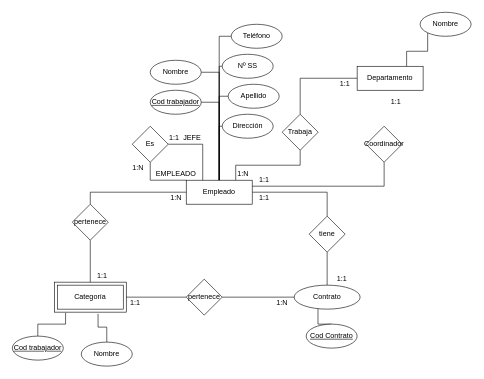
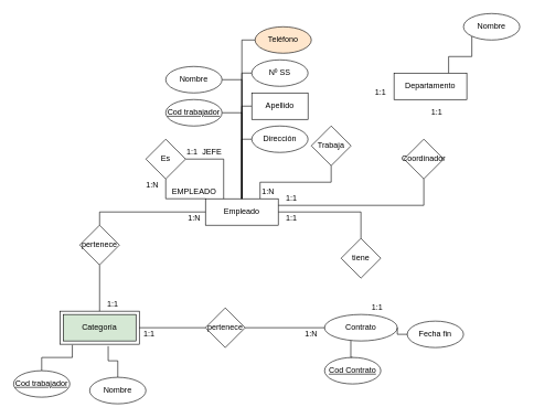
  <mxCell id="0" />
  <mxCell id="1" parent="0" />
  <mxCell id="2" style="edgeStyle=orthogonalEdgeStyle;rounded=0;orthogonalLoop=1;jettySize=auto;html=1;exitX=0;exitY=0.5;exitDx=0;exitDy=0;entryX=0.5;entryY=0;entryDx=0;entryDy=0;endArrow=none;endFill=0;" edge="1" parent="1" source="3" target="11"><mxGeometry relative="1" as="geometry"><Array as="points"><mxPoint x="365" y="110" /></Array></mxGeometry></mxCell>
- <mxCell id="3" value="Nº SS" style="ellipse;whiteSpace=wrap;html=1;" vertex="1" parent="1"><mxGeometry x="370" y="90" width="85" height="40" as="geometry" /></mxCell>
+ <mxCell id="3" value="Nº SS" style="ellipse;whiteSpace=wrap;html=1;" vertex="1" parent="1"><mxGeometry x="380" y="90" width="85" height="40" as="geometry" /></mxCell>
  <mxCell id="4" style="edgeStyle=orthogonalEdgeStyle;rounded=0;orthogonalLoop=1;jettySize=auto;html=1;exitX=1;exitY=0.5;exitDx=0;exitDy=0;entryX=0.5;entryY=0;entryDx=0;entryDy=0;endArrow=none;endFill=0;" edge="1" parent="1" source="5" target="11"><mxGeometry relative="1" as="geometry" /></mxCell>
  <mxCell id="5" value="&lt;u&gt;Cod trabajador&lt;/u&gt;" style="ellipse;whiteSpace=wrap;html=1;" vertex="1" parent="1"><mxGeometry x="250" y="150" width="85" height="40" as="geometry" /></mxCell>
  <mxCell id="6" value="1:N" style="text;html=1;strokeColor=none;fillColor=none;align=center;verticalAlign=middle;whiteSpace=wrap;rounded=0;" vertex="1" parent="1"><mxGeometry x="210" y="270" width="40" height="20" as="geometry" /></mxCell>
  <mxCell id="7" value="Coordinador" style="rhombus;whiteSpace=wrap;html=1;" vertex="1" parent="1"><mxGeometry x="610" y="210" width="60" height="60" as="geometry" /></mxCell>
  <mxCell id="8" style="edgeStyle=orthogonalEdgeStyle;rounded=0;orthogonalLoop=1;jettySize=auto;html=1;exitX=1;exitY=0.5;exitDx=0;exitDy=0;entryX=0.5;entryY=0;entryDx=0;entryDy=0;endArrow=none;endFill=0;" edge="1" parent="1" source="11" target="26"><mxGeometry relative="1" as="geometry" /></mxCell>
  <mxCell id="9" style="edgeStyle=orthogonalEdgeStyle;rounded=0;orthogonalLoop=1;jettySize=auto;html=1;exitX=1;exitY=0.25;exitDx=0;exitDy=0;entryX=0.5;entryY=1;entryDx=0;entryDy=0;endArrow=none;endFill=0;" edge="1" parent="1" source="11" target="7"><mxGeometry relative="1" as="geometry" /></mxCell>
  <mxCell id="10" style="edgeStyle=orthogonalEdgeStyle;rounded=0;orthogonalLoop=1;jettySize=auto;html=1;exitX=0.75;exitY=0;exitDx=0;exitDy=0;entryX=0.5;entryY=1;entryDx=0;entryDy=0;endArrow=none;endFill=0;" edge="1" parent="1" source="11" target="28"><mxGeometry relative="1" as="geometry" /></mxCell>
  <mxCell id="11" value="Empleado" style="rounded=0;whiteSpace=wrap;html=1;" vertex="1" parent="1"><mxGeometry x="310" y="300" width="110" height="40" as="geometry" /></mxCell>
  <mxCell id="12" value="Artículo" style="rounded=0;whiteSpace=wrap;html=1;" vertex="1" parent="1"><mxGeometry x="90" y="470" width="120" height="50" as="geometry" /></mxCell>
  <mxCell id="13" value="Contrato" style="ellipse;whiteSpace=wrap;html=1;" vertex="1" parent="1"><mxGeometry x="490" y="475" width="110" height="40" as="geometry" /></mxCell>
  <mxCell id="14" value="Departamento" style="rounded=0;whiteSpace=wrap;html=1;" vertex="1" parent="1"><mxGeometry x="595" y="110" width="110" height="40" as="geometry" /></mxCell>
- <mxCell id="15" value="Categoría" style="rounded=0;whiteSpace=wrap;html=1;" vertex="1" parent="1"><mxGeometry x="95" y="475" width="110" height="40" as="geometry" /></mxCell>
+ <mxCell id="15" value="Categoría" style="rounded=0;whiteSpace=wrap;html=1;fillColor=#d5e8d4;" vertex="1" parent="1"><mxGeometry x="95" y="475" width="110" height="40" as="geometry" /></mxCell>
  <mxCell id="16" style="edgeStyle=orthogonalEdgeStyle;rounded=0;orthogonalLoop=1;jettySize=auto;html=1;exitX=0.5;exitY=1;exitDx=0;exitDy=0;endArrow=none;endFill=0;" edge="1" parent="1" source="18" target="12"><mxGeometry relative="1" as="geometry" /></mxCell>
  <mxCell id="17" style="edgeStyle=orthogonalEdgeStyle;rounded=0;orthogonalLoop=1;jettySize=auto;html=1;exitX=0.5;exitY=0;exitDx=0;exitDy=0;entryX=0;entryY=0.5;entryDx=0;entryDy=0;endArrow=none;endFill=0;" edge="1" parent="1" source="18" target="11"><mxGeometry relative="1" as="geometry" /></mxCell>
  <mxCell id="18" value="pertenece" style="rhombus;whiteSpace=wrap;html=1;" vertex="1" parent="1"><mxGeometry x="120" y="340" width="60" height="60" as="geometry" /></mxCell>
  <mxCell id="19" style="edgeStyle=orthogonalEdgeStyle;rounded=0;orthogonalLoop=1;jettySize=auto;html=1;exitX=0.5;exitY=1;exitDx=0;exitDy=0;entryX=0;entryY=0;entryDx=0;entryDy=0;endArrow=none;endFill=0;" edge="1" parent="1" source="21" target="11"><mxGeometry relative="1" as="geometry"><Array as="points"><mxPoint x="250" y="300" /></Array></mxGeometry></mxCell>
  <mxCell id="20" style="edgeStyle=orthogonalEdgeStyle;rounded=0;orthogonalLoop=1;jettySize=auto;html=1;exitX=1;exitY=0.5;exitDx=0;exitDy=0;entryX=0.25;entryY=0;entryDx=0;entryDy=0;endArrow=none;endFill=0;" edge="1" parent="1" source="21" target="11"><mxGeometry relative="1" as="geometry" /></mxCell>
  <mxCell id="21" value="Es" style="rhombus;whiteSpace=wrap;html=1;" vertex="1" parent="1"><mxGeometry x="220" y="210" width="60" height="60" as="geometry" /></mxCell>
  <mxCell id="22" style="edgeStyle=orthogonalEdgeStyle;rounded=0;orthogonalLoop=1;jettySize=auto;html=1;exitX=0;exitY=0.5;exitDx=0;exitDy=0;entryX=1;entryY=0.5;entryDx=0;entryDy=0;endArrow=none;endFill=0;" edge="1" parent="1" source="24" target="12"><mxGeometry relative="1" as="geometry" /></mxCell>
  <mxCell id="23" style="edgeStyle=orthogonalEdgeStyle;rounded=0;orthogonalLoop=1;jettySize=auto;html=1;exitX=1;exitY=0.5;exitDx=0;exitDy=0;entryX=0;entryY=0.5;entryDx=0;entryDy=0;endArrow=none;endFill=0;" edge="1" parent="1" source="24" target="13"><mxGeometry relative="1" as="geometry" /></mxCell>
  <mxCell id="24" value="pertenece" style="rhombus;whiteSpace=wrap;html=1;" vertex="1" parent="1"><mxGeometry x="310" y="465" width="60" height="60" as="geometry" /></mxCell>
- <mxCell id="25" style="edgeStyle=orthogonalEdgeStyle;rounded=0;orthogonalLoop=1;jettySize=auto;html=1;exitX=0.5;exitY=1;exitDx=0;exitDy=0;entryX=0.5;entryY=0;entryDx=0;entryDy=0;endArrow=none;endFill=0;" edge="1" parent="1" source="26" target="13"><mxGeometry relative="1" as="geometry" /></mxCell>
  <mxCell id="26" value="tiene" style="rhombus;whiteSpace=wrap;html=1;" vertex="1" parent="1"><mxGeometry x="515" y="360" width="60" height="60" as="geometry" /></mxCell>
- <mxCell id="27" style="edgeStyle=orthogonalEdgeStyle;rounded=0;orthogonalLoop=1;jettySize=auto;html=1;exitX=0.5;exitY=0;exitDx=0;exitDy=0;entryX=0;entryY=0.5;entryDx=0;entryDy=0;endArrow=none;endFill=0;" edge="1" parent="1" source="28" target="14"><mxGeometry relative="1" as="geometry" /></mxCell>
  <mxCell id="28" value="Trabaja" style="rhombus;whiteSpace=wrap;html=1;" vertex="1" parent="1"><mxGeometry x="470" y="190" width="60" height="60" as="geometry" /></mxCell>
  <mxCell id="29" style="edgeStyle=orthogonalEdgeStyle;rounded=0;orthogonalLoop=1;jettySize=auto;html=1;exitX=1;exitY=0.5;exitDx=0;exitDy=0;entryX=0.5;entryY=0;entryDx=0;entryDy=0;endArrow=none;endFill=0;" edge="1" parent="1" source="30" target="11"><mxGeometry relative="1" as="geometry" /></mxCell>
  <mxCell id="30" value="Nombre" style="ellipse;whiteSpace=wrap;html=1;" vertex="1" parent="1"><mxGeometry x="250" y="100" width="85" height="40" as="geometry" /></mxCell>
  <mxCell id="31" style="edgeStyle=orthogonalEdgeStyle;rounded=0;orthogonalLoop=1;jettySize=auto;html=1;exitX=0;exitY=0.5;exitDx=0;exitDy=0;entryX=0.5;entryY=0;entryDx=0;entryDy=0;endArrow=none;endFill=0;" edge="1" parent="1" source="32" target="11"><mxGeometry relative="1" as="geometry"><Array as="points"><mxPoint x="365" y="160" /></Array></mxGeometry></mxCell>
- <mxCell id="32" value="Apellido" style="ellipse;whiteSpace=wrap;html=1;" vertex="1" parent="1"><mxGeometry x="380" y="140" width="85" height="40" as="geometry" /></mxCell>
+ <mxCell id="32" value="Apellido" style="whiteSpace=wrap;html=1;rounded=0;" vertex="1" parent="1"><mxGeometry x="380" y="140" width="85" height="40" as="geometry" /></mxCell>
  <mxCell id="33" style="edgeStyle=orthogonalEdgeStyle;rounded=0;orthogonalLoop=1;jettySize=auto;html=1;exitX=0;exitY=0.5;exitDx=0;exitDy=0;entryX=0.5;entryY=0;entryDx=0;entryDy=0;endArrow=none;endFill=0;" edge="1" parent="1" source="34" target="11"><mxGeometry relative="1" as="geometry"><Array as="points"><mxPoint x="365" y="210" /></Array></mxGeometry></mxCell>
- <mxCell id="34" value="Dirección" style="ellipse;whiteSpace=wrap;html=1;" vertex="1" parent="1"><mxGeometry x="370" y="190" width="85" height="40" as="geometry" /></mxCell>
+ <mxCell id="34" value="Dirección" style="ellipse;whiteSpace=wrap;html=1;" vertex="1" parent="1"><mxGeometry x="380" y="190" width="85" height="40" as="geometry" /></mxCell>
  <mxCell id="35" style="edgeStyle=orthogonalEdgeStyle;rounded=0;orthogonalLoop=1;jettySize=auto;html=1;exitX=0;exitY=0.5;exitDx=0;exitDy=0;entryX=0.5;entryY=0;entryDx=0;entryDy=0;endArrow=none;endFill=0;" edge="1" parent="1" source="36" target="11"><mxGeometry relative="1" as="geometry" /></mxCell>
- <mxCell id="36" value="Teléfono" style="ellipse;whiteSpace=wrap;html=1;" vertex="1" parent="1"><mxGeometry x="385" y="40" width="85" height="40" as="geometry" /></mxCell>
+ <mxCell id="36" value="Teléfono" style="ellipse;whiteSpace=wrap;html=1;fillColor=#ffe6cc;" vertex="1" parent="1"><mxGeometry x="385" y="40" width="85" height="40" as="geometry" /></mxCell>
  <mxCell id="37" value="JEFE" style="text;html=1;strokeColor=none;fillColor=none;align=center;verticalAlign=middle;whiteSpace=wrap;rounded=0;" vertex="1" parent="1"><mxGeometry x="300" y="220" width="40" height="20" as="geometry" /></mxCell>
  <mxCell id="38" value="EMPLEADO" style="text;html=1;strokeColor=none;fillColor=none;align=center;verticalAlign=middle;whiteSpace=wrap;rounded=0;" vertex="1" parent="1"><mxGeometry x="272.5" y="280" width="40" height="20" as="geometry" /></mxCell>
  <mxCell id="39" value="1:1" style="text;html=1;strokeColor=none;fillColor=none;align=center;verticalAlign=middle;whiteSpace=wrap;rounded=0;" vertex="1" parent="1"><mxGeometry x="270" y="220" width="40" height="20" as="geometry" /></mxCell>
  <mxCell id="40" style="edgeStyle=orthogonalEdgeStyle;rounded=0;orthogonalLoop=1;jettySize=auto;html=1;exitX=0;exitY=1;exitDx=0;exitDy=0;entryX=0.75;entryY=0;entryDx=0;entryDy=0;endArrow=none;endFill=0;" edge="1" parent="1" source="41" target="14"><mxGeometry relative="1" as="geometry" /></mxCell>
  <mxCell id="41" value="Nombre" style="ellipse;whiteSpace=wrap;html=1;" vertex="1" parent="1"><mxGeometry x="700" y="20" width="85" height="40" as="geometry" /></mxCell>
  <mxCell id="42" value="1:1" style="text;html=1;strokeColor=none;fillColor=none;align=center;verticalAlign=middle;whiteSpace=wrap;rounded=0;" vertex="1" parent="1"><mxGeometry x="555" y="130" width="40" height="20" as="geometry" /></mxCell>
  <mxCell id="43" value="1:N" style="text;html=1;strokeColor=none;fillColor=none;align=center;verticalAlign=middle;whiteSpace=wrap;rounded=0;" vertex="1" parent="1"><mxGeometry x="385" y="280" width="40" height="20" as="geometry" /></mxCell>
  <mxCell id="44" value="1:1" style="text;html=1;strokeColor=none;fillColor=none;align=center;verticalAlign=middle;whiteSpace=wrap;rounded=0;" vertex="1" parent="1"><mxGeometry x="420" y="290" width="40" height="20" as="geometry" /></mxCell>
  <mxCell id="45" value="1:1" style="text;html=1;strokeColor=none;fillColor=none;align=center;verticalAlign=middle;whiteSpace=wrap;rounded=0;" vertex="1" parent="1"><mxGeometry x="640" y="160" width="40" height="20" as="geometry" /></mxCell>
  <mxCell id="46" value="1:1" style="text;html=1;strokeColor=none;fillColor=none;align=center;verticalAlign=middle;whiteSpace=wrap;rounded=0;" vertex="1" parent="1"><mxGeometry x="420" y="320" width="40" height="20" as="geometry" /></mxCell>
  <mxCell id="47" value="1:N" style="text;html=1;strokeColor=none;fillColor=none;align=center;verticalAlign=middle;whiteSpace=wrap;rounded=0;" vertex="1" parent="1"><mxGeometry x="450" y="495" width="40" height="20" as="geometry" /></mxCell>
  <mxCell id="48" value="1:1" style="text;html=1;strokeColor=none;fillColor=none;align=center;verticalAlign=middle;whiteSpace=wrap;rounded=0;" vertex="1" parent="1"><mxGeometry x="550" y="455" width="40" height="20" as="geometry" /></mxCell>
  <mxCell id="49" value="1:1" style="text;html=1;strokeColor=none;fillColor=none;align=center;verticalAlign=middle;whiteSpace=wrap;rounded=0;" vertex="1" parent="1"><mxGeometry x="205" y="495" width="40" height="20" as="geometry" /></mxCell>
  <mxCell id="50" value="1:1" style="text;html=1;strokeColor=none;fillColor=none;align=center;verticalAlign=middle;whiteSpace=wrap;rounded=0;" vertex="1" parent="1"><mxGeometry x="150" y="450" width="40" height="20" as="geometry" /></mxCell>
  <mxCell id="51" value="1:N" style="text;html=1;strokeColor=none;fillColor=none;align=center;verticalAlign=middle;whiteSpace=wrap;rounded=0;" vertex="1" parent="1"><mxGeometry x="272.5" y="320" width="40" height="20" as="geometry" /></mxCell>
  <mxCell id="52" style="edgeStyle=orthogonalEdgeStyle;rounded=0;orthogonalLoop=1;jettySize=auto;html=1;exitX=0.5;exitY=0;exitDx=0;exitDy=0;entryX=0.157;entryY=1.023;entryDx=0;entryDy=0;entryPerimeter=0;endArrow=none;endFill=0;" edge="1" parent="1" source="53" target="12"><mxGeometry relative="1" as="geometry" /></mxCell>
  <mxCell id="53" value="&lt;u&gt;Cod trabajador&lt;/u&gt;" style="ellipse;whiteSpace=wrap;html=1;" vertex="1" parent="1"><mxGeometry x="20" y="560" width="85" height="40" as="geometry" /></mxCell>
  <mxCell id="54" style="edgeStyle=orthogonalEdgeStyle;rounded=0;orthogonalLoop=1;jettySize=auto;html=1;exitX=0.5;exitY=0;exitDx=0;exitDy=0;entryX=0.608;entryY=1.057;entryDx=0;entryDy=0;entryPerimeter=0;endArrow=none;endFill=0;" edge="1" parent="1" source="55" target="12"><mxGeometry relative="1" as="geometry" /></mxCell>
  <mxCell id="55" value="Nombre" style="ellipse;whiteSpace=wrap;html=1;" vertex="1" parent="1"><mxGeometry x="135" y="570" width="85" height="40" as="geometry" /></mxCell>
  <mxCell id="56" style="edgeStyle=orthogonalEdgeStyle;rounded=0;orthogonalLoop=1;jettySize=auto;html=1;exitX=0.5;exitY=0;exitDx=0;exitDy=0;entryX=0.361;entryY=0.988;entryDx=0;entryDy=0;entryPerimeter=0;endArrow=none;endFill=0;" edge="1" parent="1" source="57" target="13"><mxGeometry relative="1" as="geometry" /></mxCell>
- <mxCell id="57" value="&lt;u&gt;Cod Contrato&lt;/u&gt;" style="ellipse;whiteSpace=wrap;html=1;" vertex="1" parent="1"><mxGeometry x="510" y="540" width="85" height="40" as="geometry" /></mxCell>
+ <mxCell id="57" value="&lt;u&gt;Cod Contrato&lt;/u&gt;" style="ellipse;whiteSpace=wrap;html=1;" vertex="1" parent="1"><mxGeometry x="490" y="540" width="85" height="40" as="geometry" /></mxCell>
+ <mxCell id="58" style="edgeStyle=orthogonalEdgeStyle;rounded=0;orthogonalLoop=1;jettySize=auto;html=1;exitX=0;exitY=0.5;exitDx=0;exitDy=0;entryX=1;entryY=0.5;entryDx=0;entryDy=0;endArrow=none;endFill=0;" edge="1" parent="1" source="59" target="13"><mxGeometry relative="1" as="geometry" /></mxCell>
+ <mxCell id="59" value="Fecha fin" style="ellipse;whiteSpace=wrap;html=1;" vertex="1" parent="1"><mxGeometry x="615" y="485" width="85" height="40" as="geometry" /></mxCell>
